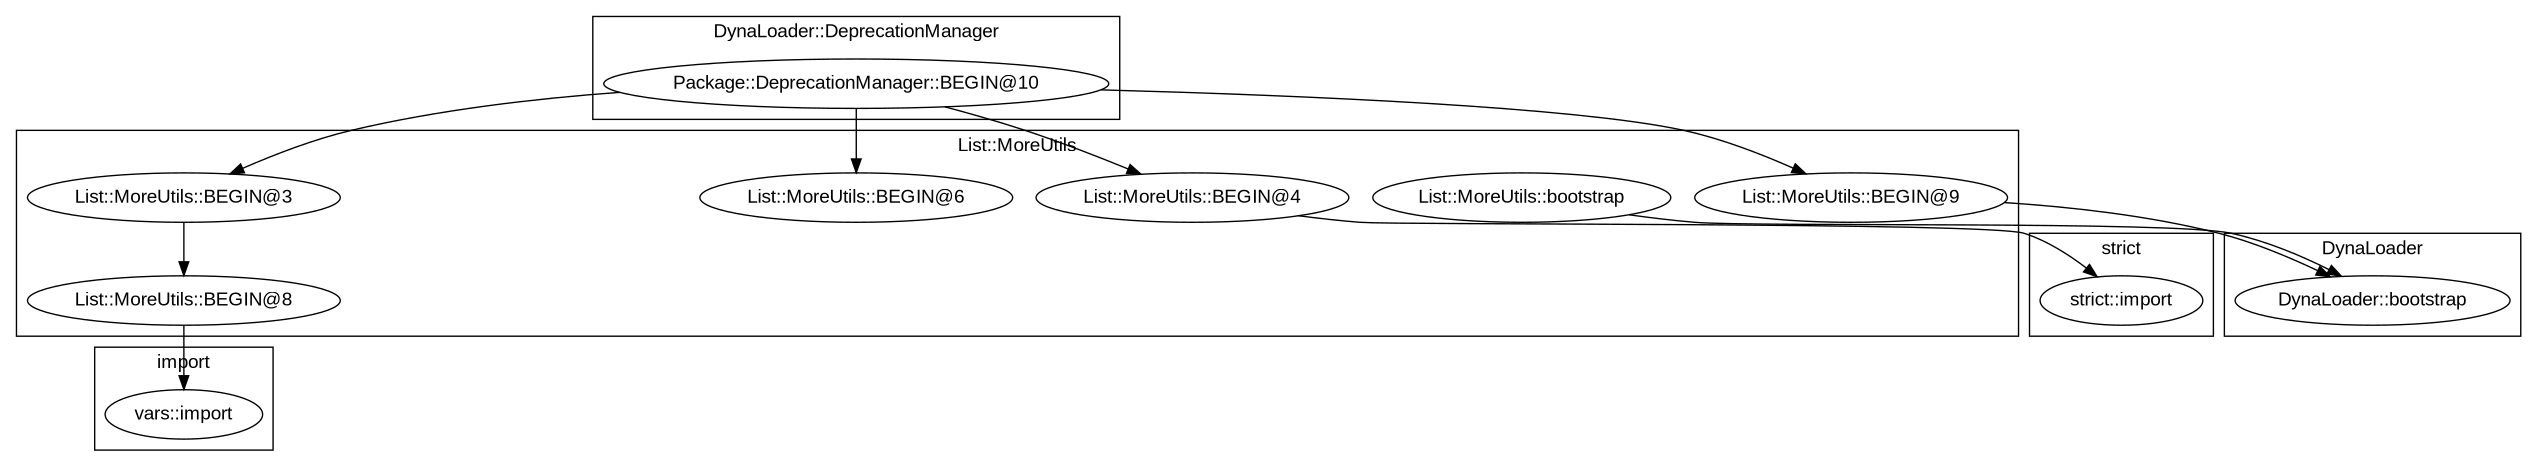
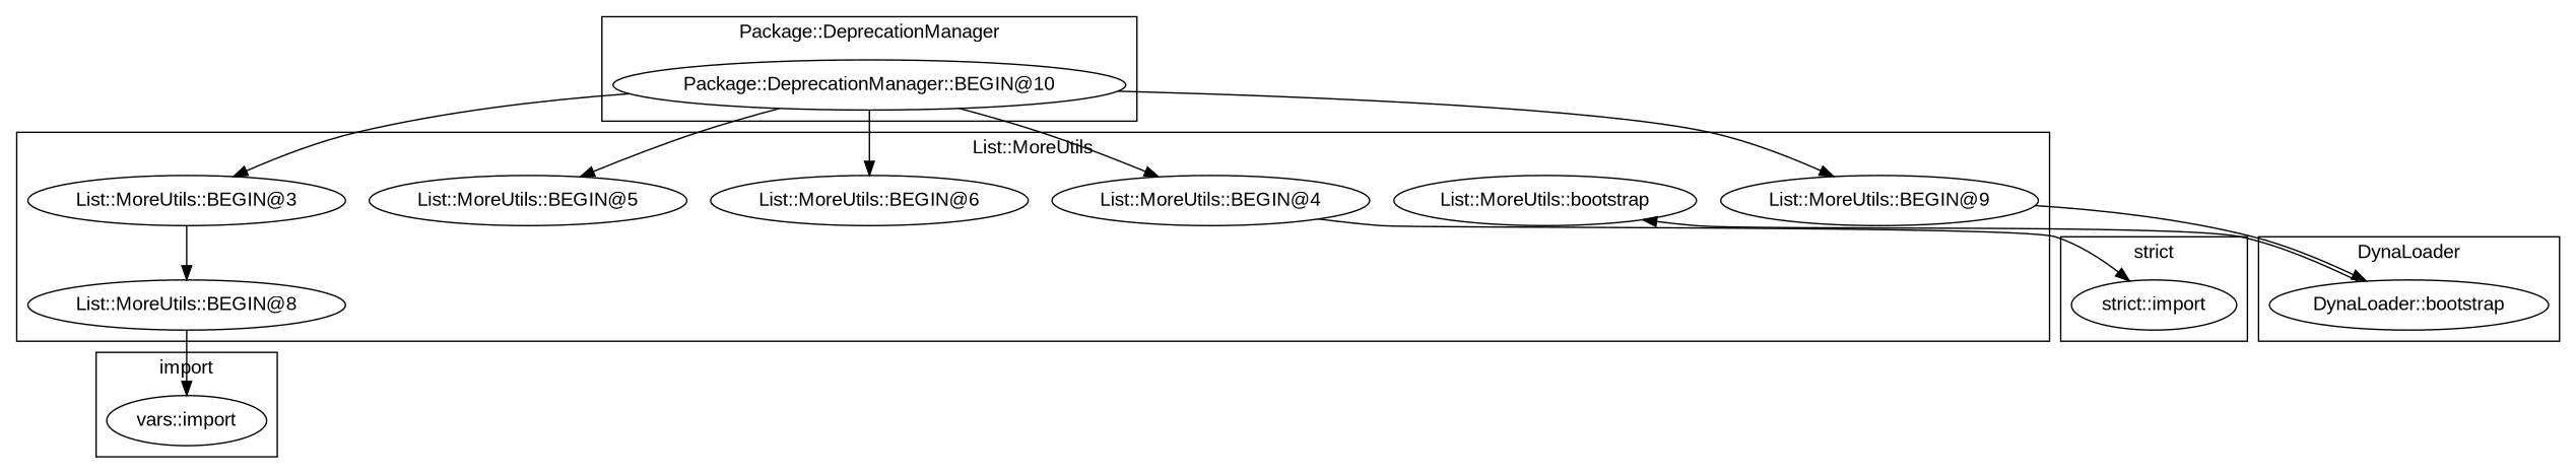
  digraph {
    fontname="Liberation Sans"
    node [fontname="Liberation Sans"]
    edge [fontname="Liberation Sans"]
    "List::MoreUtils::BEGIN@4"
    "List::MoreUtils::BEGIN@3"
    "List::MoreUtils::BEGIN@6"
    "List::MoreUtils::BEGIN@8"
+   "List::MoreUtils::BEGIN@5"
    "List::MoreUtils::BEGIN@9"
    "List::MoreUtils::bootstrap"
    "DynaLoader::bootstrap"
    "vars::import"
    "strict::import"
    "Package::DeprecationManager::BEGIN@10"
    subgraph cluster_1 {
      label="List::MoreUtils"
      "List::MoreUtils::BEGIN@4"
      "List::MoreUtils::BEGIN@3"
      "List::MoreUtils::BEGIN@6"
      "List::MoreUtils::BEGIN@8"
+     "List::MoreUtils::BEGIN@5"
      "List::MoreUtils::BEGIN@9"
      "List::MoreUtils::bootstrap"
    }
    subgraph cluster_2 {
      label=DynaLoader
      "DynaLoader::bootstrap"
    }
    subgraph cluster_3 {
      label=import
      "vars::import"
    }
    subgraph cluster_4 {
      label="strict"
      "strict::import"
    }
    subgraph cluster_5 {
-     label="DynaLoader::DeprecationManager"
+     label="Package::DeprecationManager"
      "Package::DeprecationManager::BEGIN@10"
    }
    "List::MoreUtils::BEGIN@4" -> "strict::import"
    "List::MoreUtils::BEGIN@3" -> "List::MoreUtils::BEGIN@8"
    "List::MoreUtils::BEGIN@8" -> "vars::import"
    "List::MoreUtils::BEGIN@9" -> "DynaLoader::bootstrap"
-   "List::MoreUtils::bootstrap" -> "DynaLoader::bootstrap"
+   "DynaLoader::bootstrap" -> "List::MoreUtils::bootstrap"
    "Package::DeprecationManager::BEGIN@10" -> "List::MoreUtils::BEGIN@4"
    "Package::DeprecationManager::BEGIN@10" -> "List::MoreUtils::BEGIN@3"
    "Package::DeprecationManager::BEGIN@10" -> "List::MoreUtils::BEGIN@6"
+   "Package::DeprecationManager::BEGIN@10" -> "List::MoreUtils::BEGIN@5"
    "Package::DeprecationManager::BEGIN@10" -> "List::MoreUtils::BEGIN@9"
  }
